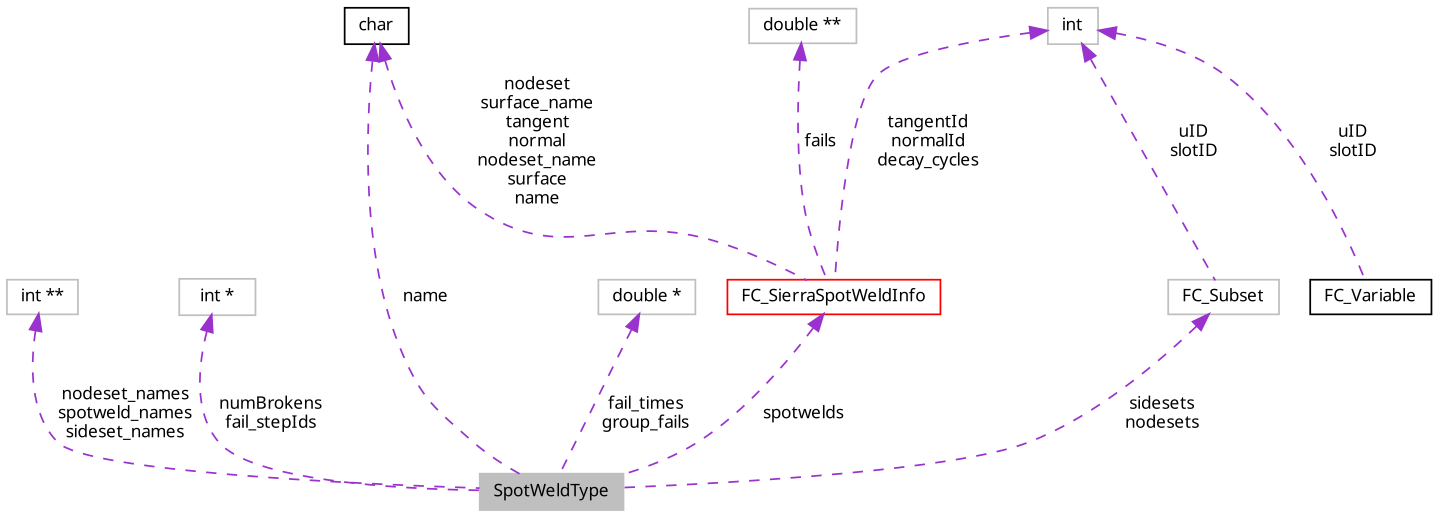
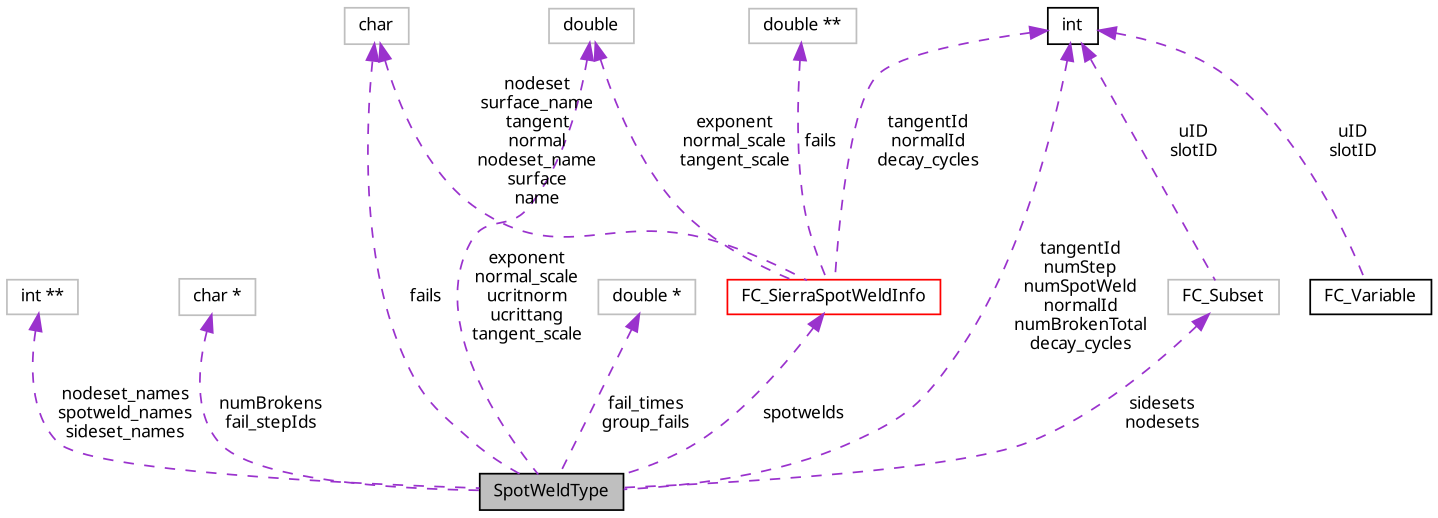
  digraph {
    node [color=grey75 fillcolor=white fontname="FreeSans.ttf" fontsize=10 shape=record style=filled]
    edge [color=darkorchid3 dir=back fontname="FreeSans.ttf" fontsize=10 labelfontname="FreeSans.ttf" labelfontsize=10 style=dashed]
-   n1 [fillcolor=grey75 fontcolor=black height=0.2 label=SpotWeldType width=0.4]
+   n1 [color=black fillcolor=grey75 fontcolor=black height=0.2 label=SpotWeldType width=0.4]
    n2 [height=0.2 label="int **" width=0.4]
-   n3 [height=0.2 label="int *" width=0.4]
+   n3 [height=0.2 label="char *" width=0.4]
+   n4 [height=0.2 label=double width=0.4]
    n5 [color=red height=0.2 label=FC_SierraSpotWeldInfo width=0.4]
    n6 [height=0.2 label="double *" width=0.4]
-   n7 [color=black height=0.2 label=char width=0.4]
-   n8 [height=0.2 label=int width=0.4]
+   n7 [height=0.2 label=char width=0.4]
+   n8 [color=black height=0.2 label=int width=0.4]
    n9 [color=black height=0.2 label=FC_Variable width=0.4]
    n10 [height=0.2 label=FC_Subset width=0.4]
    n11 [height=0.2 label="double **" width=0.4]
    n2 -> n1 [label="nodeset_names\nspotweld_names\nsideset_names"]
    n3 -> n1 [label="numBrokens\nfail_stepIds"]
+   n4 -> n1 [label="exponent\nnormal_scale\nucritnorm\nucrittang\ntangent_scale"]
+   n4 -> n5 [label="exponent\nnormal_scale\ntangent_scale"]
    n5 -> n1 [label=spotwelds]
    n6 -> n1 [label="fail_times\ngroup_fails"]
-   n7 -> n1 [label=name]
+   n7 -> n1 [label=fails]
    n7 -> n5 [label="nodeset\nsurface_name\ntangent\nnormal\nnodeset_name\nsurface\nname"]
+   n8 -> n1 [label="tangentId\nnumStep\nnumSpotWeld\nnormalId\nnumBrokenTotal\ndecay_cycles"]
    n8 -> n5 [label="tangentId\nnormalId\ndecay_cycles"]
    n8 -> n9 [label="uID\nslotID"]
    n8 -> n10 [label="uID\nslotID"]
    n10 -> n1 [label="sidesets\nnodesets"]
    n11 -> n5 [label=fails]
  }
